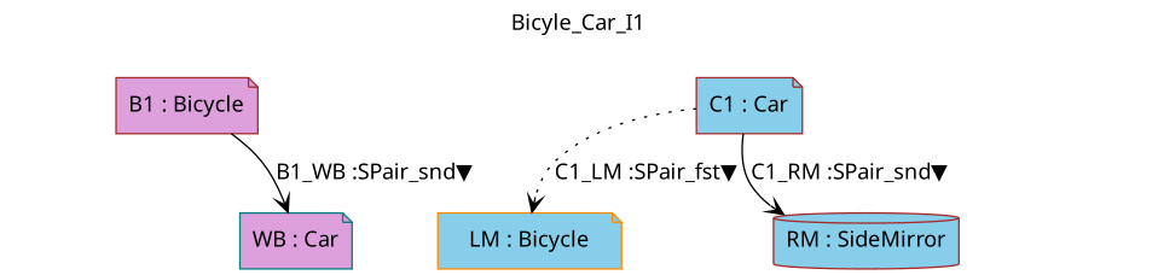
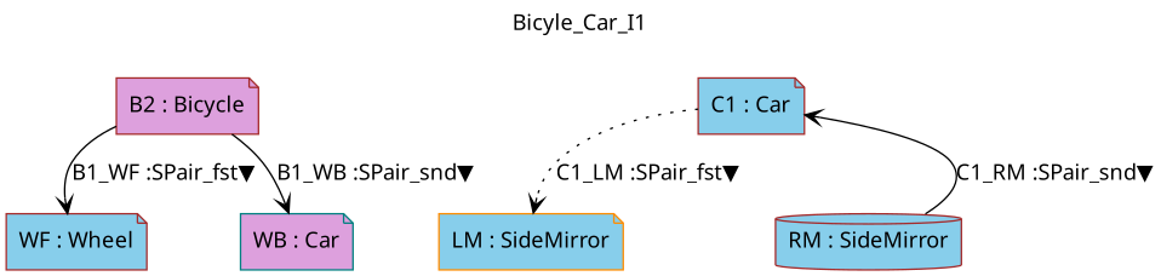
  digraph {
    fontname="Noto Sans"
    label=Bicyle_Car_I1
    labelfontsize=12
    labelloc=tl
    node [color=brown fillcolor=skyblue fontname="Noto Sans" shape=note style=filled]
    edge [arrowhead=vee fontname="Noto Sans" style=solid]
-   n2 [fillcolor=plum label="B1 : Bicycle"]
+   n1 [label="WF : Wheel"]
+   n2 [fillcolor=plum label="B2 : Bicycle"]
    n3 [color=teal fillcolor=plum label="WB : Car"]
-   n4 [color=darkorange label="LM : Bicycle"]
+   n4 [color=darkorange label="LM : SideMirror"]
    n5 [label="C1 : Car"]
    n6 [label="RM : SideMirror" shape=cylinder]
+   n2 -> n1 [label="B1_WF :SPair_fst▼"]
    n2 -> n3 [label="B1_WB :SPair_snd▼"]
    n5 -> n4 [label="C1_LM :SPair_fst▼" style=dotted]
-   n5 -> n6 [label="C1_RM :SPair_snd▼"]
+   n6 -> n5 [label="C1_RM :SPair_snd▼"]
  }
